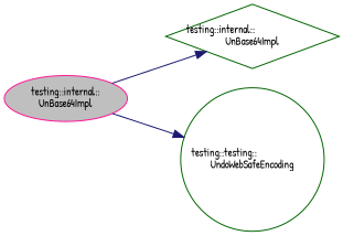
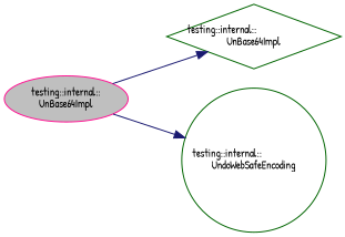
  digraph {
    rankdir=LR
    fontname="Patrick Hand"
    node [color=darkgreen fontname="Patrick Hand" fontsize=10]
    edge [color=midnightblue fontname="Patrick Hand" fontsize=10 labelfontname=Helvetica labelfontsize=10 style=solid]
    n1 [color=deeppink fillcolor=grey75 fontcolor=black height=0.2 label="testing::internal::\lUnBase64Impl" shape=ellipse style=filled width=0.4]
    n2 [height=0.2 label="testing::internal::\lUnBase64Impl" shape=diamond width=0.4]
-   n3 [height=0.2 label="testing::testing::\lUndoWebSafeEncoding" shape=circle width=0.4]
+   n3 [height=0.2 label="testing::internal::\lUndoWebSafeEncoding" shape=circle width=0.4]
    n1 -> n2
    n1 -> n3
  }
